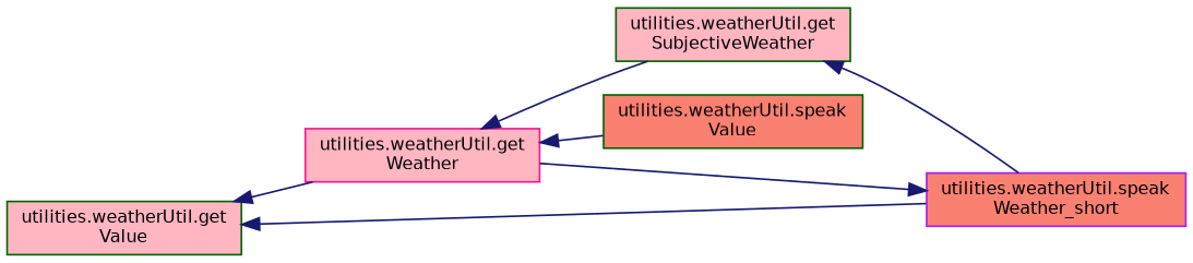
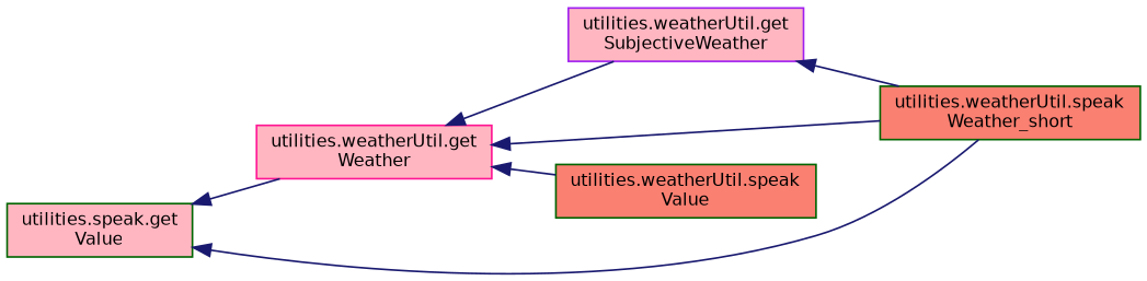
  digraph {
    rankdir=LR
    node [color=purple fillcolor=lightpink fontname=Helvetica fontsize=10 shape=record style=filled]
    edge [color=midnightblue dir=back fontname=Helvetica fontsize=10 labelfontname=Helvetica labelfontsize=10 style=solid]
    n1 [color=deeppink fontcolor=black height=0.2 label="utilities.weatherUtil.get\lWeather" width=0.4]
-   n2 [color=darkgreen height=0.2 label="utilities.weatherUtil.get\lSubjectiveWeather" width=0.4]
-   n3 [fillcolor=salmon height=0.2 label="utilities.weatherUtil.speak\lWeather_short" width=0.4]
+   n2 [height=0.2 label="utilities.weatherUtil.get\lSubjectiveWeather" width=0.4]
+   n3 [color=darkgreen fillcolor=salmon height=0.2 label="utilities.weatherUtil.speak\lWeather_short" width=0.4]
    n4 [color=darkgreen fillcolor=salmon height=0.2 label="utilities.weatherUtil.speak\lValue" width=0.4]
-   n5 [color=darkgreen height=0.2 label="utilities.weatherUtil.get\lValue" width=0.4]
+   n5 [color=darkgreen height=0.2 label="utilities.speak.get\lValue" width=0.4]
    n1 -> n2
-   n3 -> n1
+   n1 -> n3
    n1 -> n4
    n2 -> n3
    n5 -> n1
    n5 -> n3
  }
